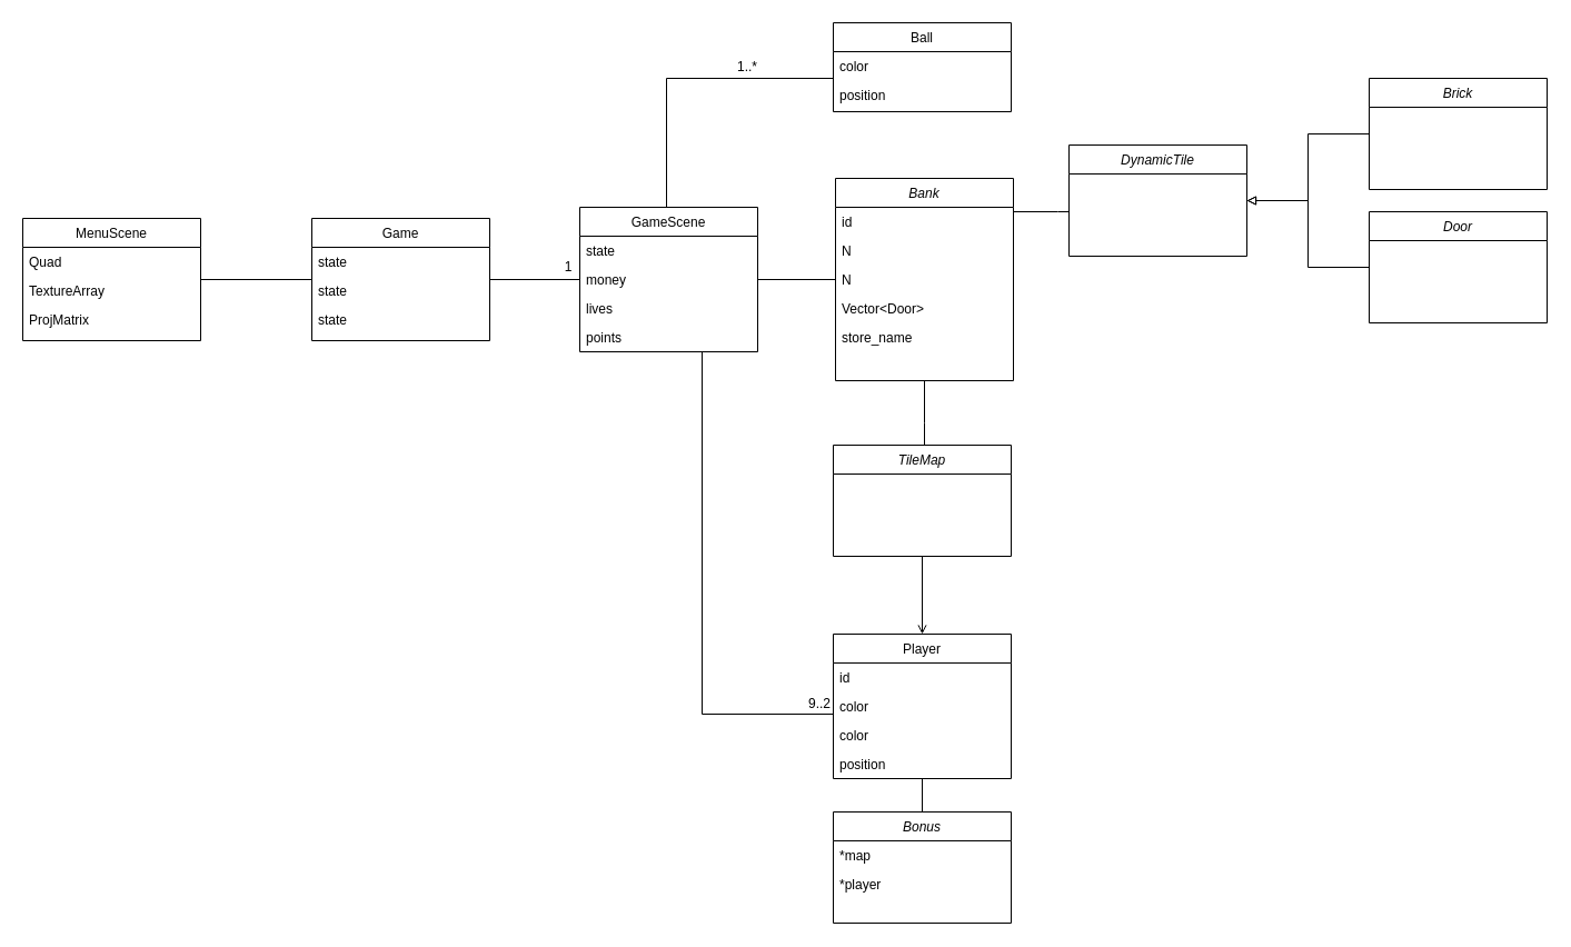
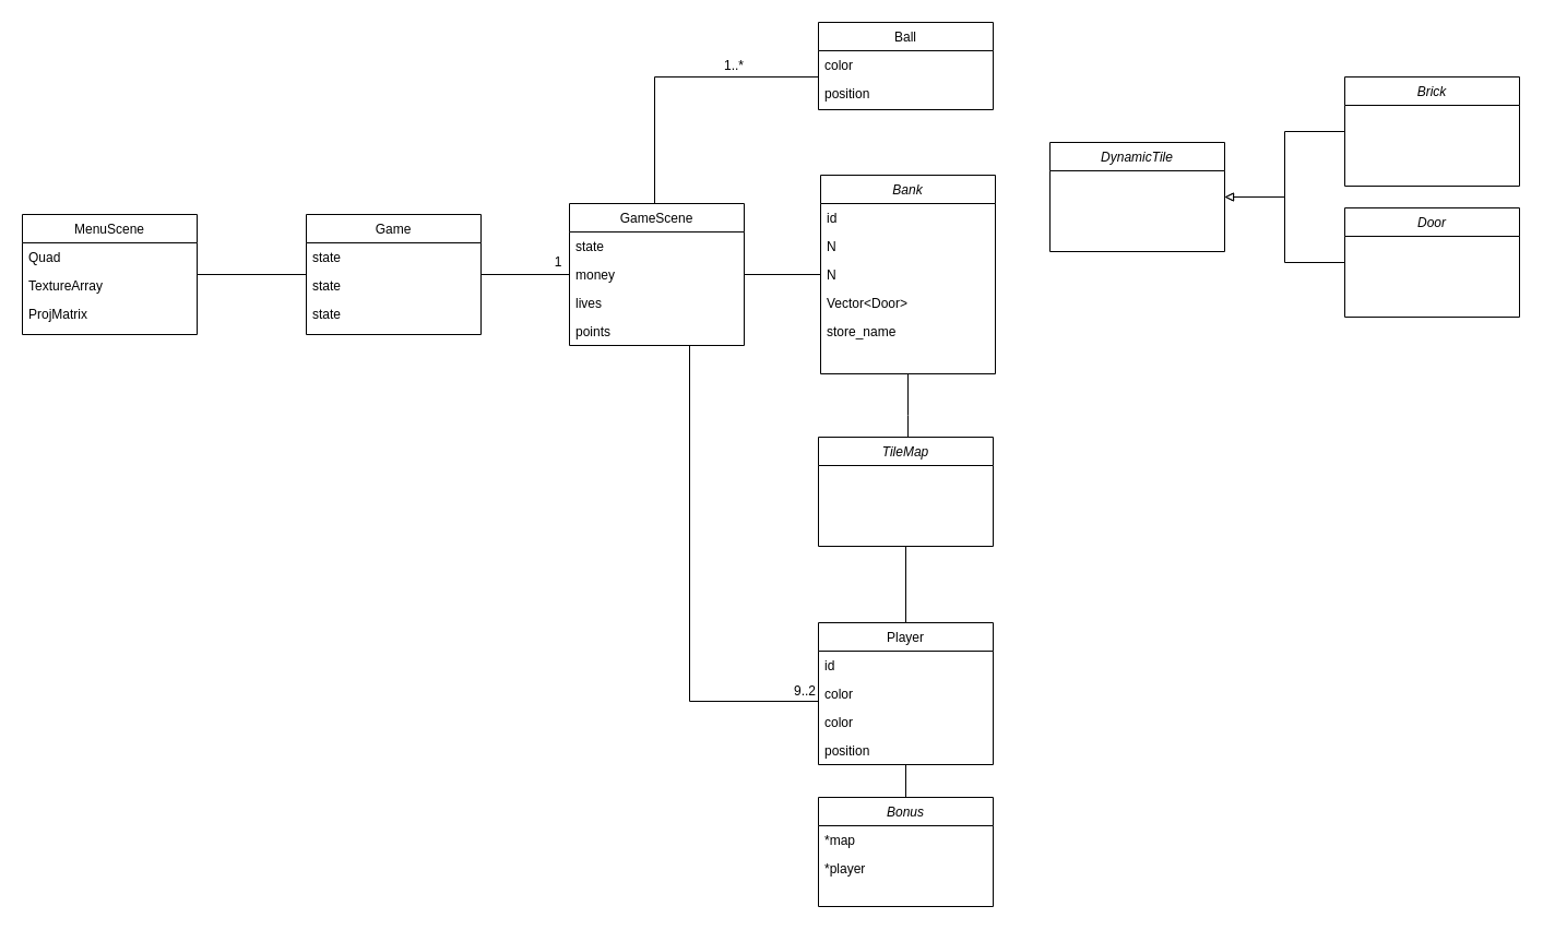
  <mxCell id="0" />
  <mxCell id="1" parent="0" />
  <mxCell id="2" style="edgeStyle=orthogonalEdgeStyle;rounded=0;orthogonalLoop=1;jettySize=auto;html=1;endArrow=none;endFill=0;" parent="1" source="28" target="32" edge="1"><mxGeometry relative="1" as="geometry" /></mxCell>
  <mxCell id="3" value="1" style="text;html=1;strokeColor=none;fillColor=none;align=center;verticalAlign=middle;whiteSpace=wrap;rounded=0;" parent="1" vertex="1"><mxGeometry x="501" y="230" width="20" height="20" as="geometry" /></mxCell>
  <mxCell id="4" style="edgeStyle=orthogonalEdgeStyle;rounded=0;orthogonalLoop=1;jettySize=auto;html=1;endArrow=none;endFill=0;" parent="1" source="23" target="28" edge="1"><mxGeometry relative="1" as="geometry" /></mxCell>
  <mxCell id="5" style="edgeStyle=orthogonalEdgeStyle;rounded=0;orthogonalLoop=1;jettySize=auto;html=1;endArrow=none;endFill=0;" edge="1" parent="1" source="23" target="37"><mxGeometry relative="1" as="geometry"><mxPoint x="631" y="410" as="sourcePoint" /><Array as="points"><mxPoint x="631" y="642" /></Array></mxGeometry></mxCell>
  <mxCell id="6" style="edgeStyle=orthogonalEdgeStyle;rounded=0;orthogonalLoop=1;jettySize=auto;html=1;endArrow=none;endFill=0;" edge="1" parent="1" source="23" target="17"><mxGeometry relative="1" as="geometry" /></mxCell>
  <mxCell id="7" value="1..*" style="text;html=1;strokeColor=none;fillColor=none;align=center;verticalAlign=middle;whiteSpace=wrap;rounded=0;" parent="1" vertex="1"><mxGeometry x="662" y="50" width="20" height="20" as="geometry" /></mxCell>
  <mxCell id="8" style="edgeStyle=orthogonalEdgeStyle;rounded=0;orthogonalLoop=1;jettySize=auto;html=1;endArrow=none;endFill=0;" parent="1" source="46" target="17" edge="1"><mxGeometry relative="1" as="geometry"><Array as="points"><mxPoint x="831" y="380" /><mxPoint x="831" y="380" /></Array></mxGeometry></mxCell>
  <mxCell id="9" value="9..2" style="text;html=1;strokeColor=none;fillColor=none;align=center;verticalAlign=middle;whiteSpace=wrap;rounded=0;" parent="1" vertex="1"><mxGeometry x="726.5" y="623" width="20" height="20" as="geometry" /></mxCell>
  <mxCell id="10" style="edgeStyle=orthogonalEdgeStyle;rounded=0;orthogonalLoop=1;jettySize=auto;html=1;endArrow=none;endFill=0;" edge="1" parent="1" source="37" target="42"><mxGeometry relative="1" as="geometry" /></mxCell>
  <mxCell id="11" style="edgeStyle=orthogonalEdgeStyle;rounded=0;orthogonalLoop=1;jettySize=auto;html=1;endArrow=none;endFill=0;" edge="1" parent="1" source="23" target="47"><mxGeometry relative="1" as="geometry"><mxPoint x="599" y="256" as="sourcePoint" /><Array as="points"><mxPoint x="599" y="70" /></Array></mxGeometry></mxCell>
- <mxCell id="12" style="edgeStyle=orthogonalEdgeStyle;rounded=0;orthogonalLoop=1;jettySize=auto;html=1;endArrow=none;endFill=0;" edge="1" parent="1" source="17" target="13"><mxGeometry relative="1" as="geometry"><Array as="points"><mxPoint x="951" y="190" /><mxPoint x="951" y="190" /></Array></mxGeometry></mxCell>
  <mxCell id="13" value="DynamicTile" style="swimlane;fontStyle=2;align=center;verticalAlign=top;childLayout=stackLayout;horizontal=1;startSize=26;horizontalStack=0;resizeParent=1;resizeLast=0;collapsible=1;marginBottom=0;rounded=0;shadow=0;strokeWidth=1;" vertex="1" parent="1"><mxGeometry x="961" y="130" width="160" height="100" as="geometry"><mxRectangle x="230" y="140" width="160" height="26" as="alternateBounds" /></mxGeometry></mxCell>
  <mxCell id="14" style="edgeStyle=orthogonalEdgeStyle;rounded=0;orthogonalLoop=1;jettySize=auto;html=1;endArrow=block;endFill=0;" edge="1" parent="1" source="15" target="13"><mxGeometry relative="1" as="geometry" /></mxCell>
  <mxCell id="15" value="Door" style="swimlane;fontStyle=2;align=center;verticalAlign=top;childLayout=stackLayout;horizontal=1;startSize=26;horizontalStack=0;resizeParent=1;resizeLast=0;collapsible=1;marginBottom=0;rounded=0;shadow=0;strokeWidth=1;" vertex="1" parent="1"><mxGeometry x="1231" y="190" width="160" height="100" as="geometry"><mxRectangle x="230" y="140" width="160" height="26" as="alternateBounds" /></mxGeometry></mxCell>
  <mxCell id="16" style="edgeStyle=orthogonalEdgeStyle;rounded=0;orthogonalLoop=1;jettySize=auto;html=1;endArrow=block;endFill=0;" edge="1" parent="1" source="36" target="13"><mxGeometry relative="1" as="geometry" /></mxCell>
  <mxCell id="17" value="Bank" style="swimlane;fontStyle=2;align=center;verticalAlign=top;childLayout=stackLayout;horizontal=1;startSize=26;horizontalStack=0;resizeParent=1;resizeLast=0;collapsible=1;marginBottom=0;rounded=0;shadow=0;strokeWidth=1;" parent="1" vertex="1"><mxGeometry x="751" y="160" width="160" height="182" as="geometry"><mxRectangle x="230" y="140" width="160" height="26" as="alternateBounds" /></mxGeometry></mxCell>
  <mxCell id="18" value="id" style="text;align=left;verticalAlign=top;spacingLeft=4;spacingRight=4;overflow=hidden;rotatable=0;points=[[0,0.5],[1,0.5]];portConstraint=eastwest;" vertex="1" parent="17"><mxGeometry y="26" width="160" height="26" as="geometry" /></mxCell>
  <mxCell id="19" value="N" style="text;align=left;verticalAlign=top;spacingLeft=4;spacingRight=4;overflow=hidden;rotatable=0;points=[[0,0.5],[1,0.5]];portConstraint=eastwest;" vertex="1" parent="17"><mxGeometry y="52" width="160" height="26" as="geometry" /></mxCell>
  <mxCell id="20" value="N" style="text;align=left;verticalAlign=top;spacingLeft=4;spacingRight=4;overflow=hidden;rotatable=0;points=[[0,0.5],[1,0.5]];portConstraint=eastwest;" vertex="1" parent="17"><mxGeometry y="78" width="160" height="26" as="geometry" /></mxCell>
  <mxCell id="21" value="Vector&lt;Door&gt;" style="text;align=left;verticalAlign=top;spacingLeft=4;spacingRight=4;overflow=hidden;rotatable=0;points=[[0,0.5],[1,0.5]];portConstraint=eastwest;" vertex="1" parent="17"><mxGeometry y="104" width="160" height="26" as="geometry" /></mxCell>
  <mxCell id="22" value="store_name" style="text;align=left;verticalAlign=top;spacingLeft=4;spacingRight=4;overflow=hidden;rotatable=0;points=[[0,0.5],[1,0.5]];portConstraint=eastwest;" parent="17" vertex="1"><mxGeometry y="130" width="160" height="26" as="geometry" /></mxCell>
  <mxCell id="23" value="GameScene" style="swimlane;fontStyle=0;align=center;verticalAlign=top;childLayout=stackLayout;horizontal=1;startSize=26;horizontalStack=0;resizeParent=1;resizeLast=0;collapsible=1;marginBottom=0;rounded=0;shadow=0;strokeWidth=1;" parent="1" vertex="1"><mxGeometry x="521" y="186" width="160" height="130" as="geometry"><mxRectangle x="550" y="140" width="160" height="26" as="alternateBounds" /></mxGeometry></mxCell>
  <mxCell id="24" value="state" style="text;align=left;verticalAlign=top;spacingLeft=4;spacingRight=4;overflow=hidden;rotatable=0;points=[[0,0.5],[1,0.5]];portConstraint=eastwest;" parent="23" vertex="1"><mxGeometry y="26" width="160" height="26" as="geometry" /></mxCell>
  <mxCell id="25" value="money" style="text;align=left;verticalAlign=top;spacingLeft=4;spacingRight=4;overflow=hidden;rotatable=0;points=[[0,0.5],[1,0.5]];portConstraint=eastwest;rounded=0;shadow=0;html=0;" parent="23" vertex="1"><mxGeometry y="52" width="160" height="26" as="geometry" /></mxCell>
  <mxCell id="26" value="lives" style="text;align=left;verticalAlign=top;spacingLeft=4;spacingRight=4;overflow=hidden;rotatable=0;points=[[0,0.5],[1,0.5]];portConstraint=eastwest;rounded=0;shadow=0;html=0;" vertex="1" parent="23"><mxGeometry y="78" width="160" height="26" as="geometry" /></mxCell>
  <mxCell id="27" value="points" style="text;align=left;verticalAlign=top;spacingLeft=4;spacingRight=4;overflow=hidden;rotatable=0;points=[[0,0.5],[1,0.5]];portConstraint=eastwest;rounded=0;shadow=0;html=0;" parent="23" vertex="1"><mxGeometry y="104" width="160" height="26" as="geometry" /></mxCell>
  <mxCell id="28" value="Game" style="swimlane;fontStyle=0;align=center;verticalAlign=top;childLayout=stackLayout;horizontal=1;startSize=26;horizontalStack=0;resizeParent=1;resizeLast=0;collapsible=1;marginBottom=0;rounded=0;shadow=0;strokeWidth=1;" parent="1" vertex="1"><mxGeometry x="280" y="196" width="160" height="110" as="geometry"><mxRectangle x="550" y="140" width="160" height="26" as="alternateBounds" /></mxGeometry></mxCell>
  <mxCell id="29" value="state" style="text;align=left;verticalAlign=top;spacingLeft=4;spacingRight=4;overflow=hidden;rotatable=0;points=[[0,0.5],[1,0.5]];portConstraint=eastwest;" parent="28" vertex="1"><mxGeometry y="26" width="160" height="26" as="geometry" /></mxCell>
  <mxCell id="30" value="state" style="text;align=left;verticalAlign=top;spacingLeft=4;spacingRight=4;overflow=hidden;rotatable=0;points=[[0,0.5],[1,0.5]];portConstraint=eastwest;" vertex="1" parent="28"><mxGeometry y="52" width="160" height="26" as="geometry" /></mxCell>
  <mxCell id="31" value="state" style="text;align=left;verticalAlign=top;spacingLeft=4;spacingRight=4;overflow=hidden;rotatable=0;points=[[0,0.5],[1,0.5]];portConstraint=eastwest;" vertex="1" parent="28"><mxGeometry y="78" width="160" height="26" as="geometry" /></mxCell>
  <mxCell id="32" value="MenuScene" style="swimlane;fontStyle=0;align=center;verticalAlign=top;childLayout=stackLayout;horizontal=1;startSize=26;horizontalStack=0;resizeParent=1;resizeLast=0;collapsible=1;marginBottom=0;rounded=0;shadow=0;strokeWidth=1;" parent="1" vertex="1"><mxGeometry x="20" y="196" width="160" height="110" as="geometry"><mxRectangle x="340" y="380" width="170" height="26" as="alternateBounds" /></mxGeometry></mxCell>
  <mxCell id="33" value="Quad" style="text;align=left;verticalAlign=top;spacingLeft=4;spacingRight=4;overflow=hidden;rotatable=0;points=[[0,0.5],[1,0.5]];portConstraint=eastwest;" parent="32" vertex="1"><mxGeometry y="26" width="160" height="26" as="geometry" /></mxCell>
  <mxCell id="34" value="TextureArray" style="text;align=left;verticalAlign=top;spacingLeft=4;spacingRight=4;overflow=hidden;rotatable=0;points=[[0,0.5],[1,0.5]];portConstraint=eastwest;" vertex="1" parent="32"><mxGeometry y="52" width="160" height="26" as="geometry" /></mxCell>
  <mxCell id="35" value="ProjMatrix" style="text;align=left;verticalAlign=top;spacingLeft=4;spacingRight=4;overflow=hidden;rotatable=0;points=[[0,0.5],[1,0.5]];portConstraint=eastwest;" vertex="1" parent="32"><mxGeometry y="78" width="160" height="26" as="geometry" /></mxCell>
  <mxCell id="36" value="Brick" style="swimlane;fontStyle=2;align=center;verticalAlign=top;childLayout=stackLayout;horizontal=1;startSize=26;horizontalStack=0;resizeParent=1;resizeLast=0;collapsible=1;marginBottom=0;rounded=0;shadow=0;strokeWidth=1;" vertex="1" parent="1"><mxGeometry x="1231" y="70" width="160" height="100" as="geometry"><mxRectangle x="230" y="140" width="160" height="26" as="alternateBounds" /></mxGeometry></mxCell>
  <mxCell id="37" value="Player" style="swimlane;fontStyle=0;align=center;verticalAlign=top;childLayout=stackLayout;horizontal=1;startSize=26;horizontalStack=0;resizeParent=1;resizeLast=0;collapsible=1;marginBottom=0;rounded=0;shadow=0;strokeWidth=1;" parent="1" vertex="1"><mxGeometry x="749" y="570" width="160" height="130" as="geometry"><mxRectangle x="550" y="140" width="160" height="26" as="alternateBounds" /></mxGeometry></mxCell>
  <mxCell id="38" value="id" style="text;align=left;verticalAlign=top;spacingLeft=4;spacingRight=4;overflow=hidden;rotatable=0;points=[[0,0.5],[1,0.5]];portConstraint=eastwest;" parent="37" vertex="1"><mxGeometry y="26" width="160" height="26" as="geometry" /></mxCell>
  <mxCell id="39" value="color" style="text;align=left;verticalAlign=top;spacingLeft=4;spacingRight=4;overflow=hidden;rotatable=0;points=[[0,0.5],[1,0.5]];portConstraint=eastwest;rounded=0;shadow=0;html=0;" vertex="1" parent="37"><mxGeometry y="52" width="160" height="26" as="geometry" /></mxCell>
  <mxCell id="40" value="color" style="text;align=left;verticalAlign=top;spacingLeft=4;spacingRight=4;overflow=hidden;rotatable=0;points=[[0,0.5],[1,0.5]];portConstraint=eastwest;rounded=0;shadow=0;html=0;" parent="37" vertex="1"><mxGeometry y="78" width="160" height="26" as="geometry" /></mxCell>
  <mxCell id="41" value="position" style="text;align=left;verticalAlign=top;spacingLeft=4;spacingRight=4;overflow=hidden;rotatable=0;points=[[0,0.5],[1,0.5]];portConstraint=eastwest;rounded=0;shadow=0;html=0;" vertex="1" parent="37"><mxGeometry y="104" width="160" height="26" as="geometry" /></mxCell>
  <mxCell id="42" value="Bonus" style="swimlane;fontStyle=2;align=center;verticalAlign=top;childLayout=stackLayout;horizontal=1;startSize=26;horizontalStack=0;resizeParent=1;resizeLast=0;collapsible=1;marginBottom=0;rounded=0;shadow=0;strokeWidth=1;" vertex="1" parent="1"><mxGeometry x="749" y="730" width="160" height="100" as="geometry"><mxRectangle x="230" y="140" width="160" height="26" as="alternateBounds" /></mxGeometry></mxCell>
  <mxCell id="43" value="*map" style="text;align=left;verticalAlign=top;spacingLeft=4;spacingRight=4;overflow=hidden;rotatable=0;points=[[0,0.5],[1,0.5]];portConstraint=eastwest;" vertex="1" parent="42"><mxGeometry y="26" width="160" height="26" as="geometry" /></mxCell>
  <mxCell id="44" value="*player" style="text;align=left;verticalAlign=top;spacingLeft=4;spacingRight=4;overflow=hidden;rotatable=0;points=[[0,0.5],[1,0.5]];portConstraint=eastwest;rounded=0;shadow=0;html=0;" vertex="1" parent="42"><mxGeometry y="52" width="160" height="26" as="geometry" /></mxCell>
- <mxCell id="45" style="edgeStyle=orthogonalEdgeStyle;rounded=0;orthogonalLoop=1;jettySize=auto;html=1;endArrow=open;endFill=0;" edge="1" parent="1" source="46" target="37"><mxGeometry relative="1" as="geometry" /></mxCell>
+ <mxCell id="45" style="edgeStyle=orthogonalEdgeStyle;rounded=0;orthogonalLoop=1;jettySize=auto;html=1;endArrow=none;endFill=0;" edge="1" parent="1" source="46" target="37"><mxGeometry relative="1" as="geometry" /></mxCell>
  <mxCell id="46" value="TileMap" style="swimlane;fontStyle=2;align=center;verticalAlign=top;childLayout=stackLayout;horizontal=1;startSize=26;horizontalStack=0;resizeParent=1;resizeLast=0;collapsible=1;marginBottom=0;rounded=0;shadow=0;strokeWidth=1;" parent="1" vertex="1"><mxGeometry x="749" y="400" width="160" height="100" as="geometry"><mxRectangle x="230" y="140" width="160" height="26" as="alternateBounds" /></mxGeometry></mxCell>
  <mxCell id="47" value="Ball" style="swimlane;fontStyle=0;align=center;verticalAlign=top;childLayout=stackLayout;horizontal=1;startSize=26;horizontalStack=0;resizeParent=1;resizeLast=0;collapsible=1;marginBottom=0;rounded=0;shadow=0;strokeWidth=1;" vertex="1" parent="1"><mxGeometry x="749" y="20" width="160" height="80" as="geometry"><mxRectangle x="550" y="140" width="160" height="26" as="alternateBounds" /></mxGeometry></mxCell>
  <mxCell id="48" value="color" style="text;align=left;verticalAlign=top;spacingLeft=4;spacingRight=4;overflow=hidden;rotatable=0;points=[[0,0.5],[1,0.5]];portConstraint=eastwest;rounded=0;shadow=0;html=0;" vertex="1" parent="47"><mxGeometry y="26" width="160" height="26" as="geometry" /></mxCell>
  <mxCell id="49" value="position" style="text;align=left;verticalAlign=top;spacingLeft=4;spacingRight=4;overflow=hidden;rotatable=0;points=[[0,0.5],[1,0.5]];portConstraint=eastwest;rounded=0;shadow=0;html=0;" vertex="1" parent="47"><mxGeometry y="52" width="160" height="26" as="geometry" /></mxCell>
